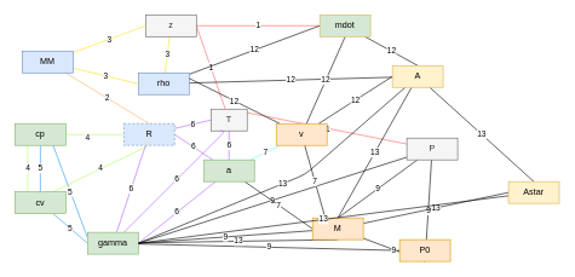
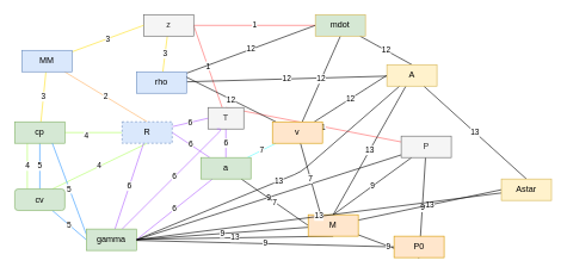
  <mxCell id="0" />
  <mxCell id="1" parent="0" />
  <mxCell id="2" style="edgeStyle=none;html=1;entryX=0.5;entryY=0;entryDx=0;entryDy=0;strokeColor=#FF6666;endArrow=none;endFill=0;" edge="1" parent="1" source="7" target="10"><mxGeometry relative="1" as="geometry" /></mxCell>
  <mxCell id="3" value="1" style="edgeLabel;html=1;align=center;verticalAlign=middle;resizable=0;points=[];" vertex="1" connectable="0" parent="2"><mxGeometry x="-0.105" relative="1" as="geometry"><mxPoint as="offset" /></mxGeometry></mxCell>
  <mxCell id="4" value="9" style="edgeStyle=none;html=1;entryX=0.5;entryY=1;entryDx=0;entryDy=0;strokeColor=default;endArrow=none;endFill=0;" edge="1" parent="1" source="7" target="50"><mxGeometry relative="1" as="geometry" /></mxCell>
  <mxCell id="5" value="9" style="edgeStyle=none;html=1;entryX=0.5;entryY=0;entryDx=0;entryDy=0;strokeColor=default;endArrow=none;endFill=0;" edge="1" parent="1" source="7" target="44"><mxGeometry relative="1" as="geometry" /></mxCell>
  <mxCell id="6" value="9" style="edgeStyle=none;html=1;entryX=1;entryY=0.5;entryDx=0;entryDy=0;strokeColor=default;endArrow=none;endFill=0;" edge="1" parent="1" source="7" target="35"><mxGeometry relative="1" as="geometry" /></mxCell>
  <mxCell id="7" value="P" style="rounded=0;whiteSpace=wrap;html=1;fillColor=#f5f5f5;fontColor=#333333;strokeColor=#666666;" vertex="1" parent="1"><mxGeometry x="560" y="190" width="70" height="30" as="geometry" /></mxCell>
  <mxCell id="8" value="1" style="edgeStyle=none;html=1;entryX=1;entryY=0.5;entryDx=0;entryDy=0;endArrow=none;endFill=0;strokeColor=#FF6666;" edge="1" parent="1" source="10" target="13"><mxGeometry relative="1" as="geometry" /></mxCell>
  <mxCell id="9" value="6" style="edgeStyle=none;html=1;entryX=0.5;entryY=0;entryDx=0;entryDy=0;strokeColor=#B266FF;endArrow=none;endFill=0;" edge="1" parent="1" source="10" target="40"><mxGeometry relative="1" as="geometry" /></mxCell>
  <mxCell id="10" value="T" style="rounded=0;whiteSpace=wrap;html=1;fillColor=#f5f5f5;fontColor=#333333;strokeColor=#666666;" vertex="1" parent="1"><mxGeometry x="290" y="150" width="50" height="30" as="geometry" /></mxCell>
  <mxCell id="11" value="1" style="edgeStyle=none;html=1;endArrow=none;endFill=0;exitX=1;exitY=0.5;exitDx=0;exitDy=0;strokeColor=#FF6666;" edge="1" parent="1" source="13" target="52"><mxGeometry relative="1" as="geometry" /></mxCell>
  <mxCell id="12" value="3" style="edgeStyle=none;html=1;strokeColor=#FFE121;endArrow=none;endFill=0;" edge="1" parent="1" source="13" target="25"><mxGeometry relative="1" as="geometry" /></mxCell>
  <mxCell id="13" value="z" style="rounded=0;whiteSpace=wrap;html=1;fillColor=#f5f5f5;fontColor=#333333;strokeColor=#666666;" vertex="1" parent="1"><mxGeometry x="200" y="20" width="70" height="30" as="geometry" /></mxCell>
  <mxCell id="14" value="2" style="edgeStyle=none;html=1;entryX=0.5;entryY=0;entryDx=0;entryDy=0;strokeColor=#FFB366;endArrow=none;endFill=0;" edge="1" parent="1" source="17" target="22"><mxGeometry relative="1" as="geometry" /></mxCell>
- <mxCell id="15" value="3" style="edgeStyle=none;html=1;entryX=0;entryY=0.5;entryDx=0;entryDy=0;strokeColor=#FFE121;endArrow=none;endFill=0;" edge="1" parent="1" source="17" target="25"><mxGeometry relative="1" as="geometry" /></mxCell>
+ <mxCell id="15" value="3" style="edgeStyle=none;html=1;strokeColor=#FFE121;endArrow=none;endFill=0;" edge="1" parent="1" source="17" target="30"><mxGeometry relative="1" as="geometry" /></mxCell>
  <mxCell id="16" value="3" style="edgeStyle=none;html=1;entryX=0;entryY=0.5;entryDx=0;entryDy=0;strokeColor=#FFE121;endArrow=none;endFill=0;" edge="1" parent="1" source="17" target="13"><mxGeometry relative="1" as="geometry" /></mxCell>
  <mxCell id="17" value="MM" style="rounded=0;whiteSpace=wrap;html=1;fillColor=#dae8fc;strokeColor=#6c8ebf;" vertex="1" parent="1"><mxGeometry x="30" y="70" width="70" height="30" as="geometry" /></mxCell>
  <mxCell id="18" value="4" style="edgeStyle=none;html=1;entryX=0;entryY=0.5;entryDx=0;entryDy=0;strokeColor=#B3FF66;endArrow=none;endFill=0;" edge="1" parent="1" source="22" target="30"><mxGeometry x="-0.333" y="5" relative="1" as="geometry"><mxPoint as="offset" /></mxGeometry></mxCell>
  <mxCell id="19" value="4" style="edgeStyle=none;html=1;entryX=0.75;entryY=0;entryDx=0;entryDy=0;strokeColor=#B3FF66;endArrow=none;endFill=0;exitX=0.5;exitY=1;exitDx=0;exitDy=0;" edge="1" parent="1" source="22" target="29"><mxGeometry relative="1" as="geometry" /></mxCell>
  <mxCell id="20" value="6" style="edgeStyle=none;html=1;entryX=0;entryY=0.5;entryDx=0;entryDy=0;strokeColor=#B266FF;endArrow=none;endFill=0;" edge="1" parent="1" source="22" target="10"><mxGeometry relative="1" as="geometry" /></mxCell>
  <mxCell id="21" value="6" style="edgeStyle=none;html=1;strokeColor=#B266FF;endArrow=none;endFill=0;" edge="1" parent="1" source="22" target="35"><mxGeometry relative="1" as="geometry" /></mxCell>
  <mxCell id="22" value="R" style="rounded=0;whiteSpace=wrap;html=1;fillColor=#dae8fc;strokeColor=#6c8ebf;dashed=1;" vertex="1" parent="1"><mxGeometry x="170" y="170" width="70" height="30" as="geometry" /></mxCell>
  <mxCell id="23" value="12" style="edgeStyle=none;html=1;entryX=0;entryY=0.5;entryDx=0;entryDy=0;strokeColor=default;endArrow=none;endFill=0;" edge="1" parent="1" source="25" target="52"><mxGeometry relative="1" as="geometry" /></mxCell>
  <mxCell id="24" value="12" style="edgeStyle=none;html=1;strokeColor=default;endArrow=none;endFill=0;" edge="1" parent="1" source="25" target="56"><mxGeometry relative="1" as="geometry" /></mxCell>
  <mxCell id="25" value="rho" style="rounded=0;whiteSpace=wrap;html=1;fillColor=#dae8fc;strokeColor=#6c8ebf;" vertex="1" parent="1"><mxGeometry x="190" y="100" width="70" height="30" as="geometry" /></mxCell>
  <mxCell id="26" value="4" style="edgeStyle=none;html=1;entryX=0.25;entryY=1;entryDx=0;entryDy=0;strokeColor=#B3FF66;endArrow=none;endFill=0;exitX=0.25;exitY=0;exitDx=0;exitDy=0;" edge="1" parent="1" source="29" target="30"><mxGeometry relative="1" as="geometry" /></mxCell>
  <mxCell id="27" value="5" style="edgeStyle=none;html=1;entryX=0;entryY=0.5;entryDx=0;entryDy=0;strokeColor=#3399FF;endArrow=none;endFill=0;" edge="1" parent="1" source="29" target="35"><mxGeometry relative="1" as="geometry" /></mxCell>
  <mxCell id="28" value="5" style="edgeStyle=none;html=1;entryX=0.5;entryY=1;entryDx=0;entryDy=0;strokeColor=#3399FF;endArrow=none;endFill=0;exitX=0.5;exitY=0;exitDx=0;exitDy=0;" edge="1" parent="1" source="29" target="30"><mxGeometry relative="1" as="geometry" /></mxCell>
- <mxCell id="29" value="cv" style="rounded=0;whiteSpace=wrap;html=1;fillColor=#d5e8d4;strokeColor=#82b366;" vertex="1" parent="1"><mxGeometry x="20" y="264" width="70" height="30" as="geometry" /></mxCell>
+ <mxCell id="29" value="cv" style="whiteSpace=wrap;html=1;fillColor=#d5e8d4;strokeColor=#82b366;rounded=1;" vertex="1" parent="1"><mxGeometry x="20" y="264" width="70" height="30" as="geometry" /></mxCell>
  <mxCell id="30" value="cp" style="rounded=0;whiteSpace=wrap;html=1;fillColor=#d5e8d4;strokeColor=#82b366;" vertex="1" parent="1"><mxGeometry x="20" y="170" width="70" height="30" as="geometry" /></mxCell>
  <mxCell id="31" value="5" style="edgeStyle=none;html=1;entryX=0.75;entryY=1;entryDx=0;entryDy=0;strokeColor=#3399FF;endArrow=none;endFill=0;exitX=0;exitY=0.25;exitDx=0;exitDy=0;" edge="1" parent="1" source="35" target="30"><mxGeometry relative="1" as="geometry" /></mxCell>
  <mxCell id="32" value="6" style="edgeStyle=none;html=1;entryX=0.25;entryY=1;entryDx=0;entryDy=0;strokeColor=#B266FF;endArrow=none;endFill=0;" edge="1" parent="1" source="35" target="10"><mxGeometry relative="1" as="geometry"><Array as="points"><mxPoint x="310" y="180" /></Array></mxGeometry></mxCell>
  <mxCell id="33" value="9" style="edgeStyle=none;html=1;entryX=0;entryY=0.5;entryDx=0;entryDy=0;strokeColor=default;endArrow=none;endFill=0;" edge="1" parent="1" source="35" target="50"><mxGeometry relative="1" as="geometry" /></mxCell>
  <mxCell id="34" value="13" style="edgeStyle=none;html=1;strokeColor=default;endArrow=none;endFill=0;entryX=0.5;entryY=1;entryDx=0;entryDy=0;" edge="1" parent="1" source="35" target="44"><mxGeometry relative="1" as="geometry" /></mxCell>
  <mxCell id="35" value="gamma" style="rounded=0;whiteSpace=wrap;html=1;fillColor=#d5e8d4;strokeColor=#82b366;" vertex="1" parent="1"><mxGeometry x="120" y="320" width="70" height="30" as="geometry" /></mxCell>
  <mxCell id="36" value="6" style="edgeStyle=none;html=1;entryX=1;entryY=0.5;entryDx=0;entryDy=0;strokeColor=#B266FF;endArrow=none;endFill=0;" edge="1" parent="1" source="40" target="22"><mxGeometry relative="1" as="geometry" /></mxCell>
  <mxCell id="37" value="6" style="edgeStyle=none;html=1;entryX=1;entryY=0.5;entryDx=0;entryDy=0;strokeColor=#B266FF;endArrow=none;endFill=0;" edge="1" parent="1" source="40" target="35"><mxGeometry relative="1" as="geometry" /></mxCell>
  <mxCell id="38" value="7" style="edgeStyle=none;html=1;strokeColor=#66FFFF;endArrow=none;endFill=0;" edge="1" parent="1" source="40" target="49"><mxGeometry relative="1" as="geometry" /></mxCell>
  <mxCell id="39" value="7" style="edgeStyle=none;html=1;entryX=0;entryY=0.5;entryDx=0;entryDy=0;strokeColor=default;endArrow=none;endFill=0;" edge="1" parent="1" source="40" target="44"><mxGeometry relative="1" as="geometry" /></mxCell>
  <mxCell id="40" value="a" style="rounded=0;whiteSpace=wrap;html=1;fillColor=#d5e8d4;strokeColor=#82b366;" vertex="1" parent="1"><mxGeometry x="280" y="220" width="70" height="30" as="geometry" /></mxCell>
  <mxCell id="41" value="9" style="edgeStyle=none;html=1;entryX=0.5;entryY=1;entryDx=0;entryDy=0;strokeColor=default;endArrow=none;endFill=0;" edge="1" parent="1" source="44" target="50"><mxGeometry relative="1" as="geometry" /></mxCell>
  <mxCell id="42" value="9" style="edgeStyle=none;html=1;entryX=1;entryY=0.5;entryDx=0;entryDy=0;strokeColor=default;endArrow=none;endFill=0;" edge="1" parent="1" source="44" target="35"><mxGeometry relative="1" as="geometry" /></mxCell>
  <mxCell id="43" value="13" style="edgeStyle=none;html=1;entryX=0;entryY=0.5;entryDx=0;entryDy=0;strokeColor=default;endArrow=none;endFill=0;" edge="1" parent="1" source="44" target="58"><mxGeometry relative="1" as="geometry" /></mxCell>
  <mxCell id="44" value="M" style="rounded=0;whiteSpace=wrap;html=1;fillColor=#ffe6cc;strokeColor=#d79b00;" vertex="1" parent="1"><mxGeometry x="430" y="300" width="70" height="30" as="geometry" /></mxCell>
  <mxCell id="45" value="7" style="edgeStyle=none;html=1;entryX=0.25;entryY=0;entryDx=0;entryDy=0;strokeColor=default;endArrow=none;endFill=0;" edge="1" parent="1" source="49" target="44"><mxGeometry relative="1" as="geometry" /></mxCell>
  <mxCell id="46" value="12" style="edgeStyle=none;html=1;entryX=0.5;entryY=1;entryDx=0;entryDy=0;strokeColor=default;endArrow=none;endFill=0;" edge="1" parent="1" source="49" target="52"><mxGeometry relative="1" as="geometry" /></mxCell>
  <mxCell id="47" value="12" style="edgeStyle=none;html=1;entryX=0;entryY=0.5;entryDx=0;entryDy=0;strokeColor=default;endArrow=none;endFill=0;" edge="1" parent="1" source="49" target="56"><mxGeometry relative="1" as="geometry" /></mxCell>
  <mxCell id="48" value="12" style="edgeStyle=none;html=1;entryX=1;entryY=0.25;entryDx=0;entryDy=0;strokeColor=default;endArrow=none;endFill=0;" edge="1" parent="1" source="49" target="25"><mxGeometry relative="1" as="geometry" /></mxCell>
  <mxCell id="49" value="v" style="rounded=0;whiteSpace=wrap;html=1;fillColor=#ffe6cc;strokeColor=#d79b00;" vertex="1" parent="1"><mxGeometry x="380" y="170" width="70" height="30" as="geometry" /></mxCell>
  <mxCell id="50" value="P0" style="rounded=0;whiteSpace=wrap;html=1;fillColor=#ffe6cc;strokeColor=#d79b00;" vertex="1" parent="1"><mxGeometry x="550" y="330" width="70" height="30" as="geometry" /></mxCell>
  <mxCell id="51" value="12" style="edgeStyle=none;html=1;entryX=0.5;entryY=0;entryDx=0;entryDy=0;strokeColor=default;endArrow=none;endFill=0;" edge="1" parent="1" source="52" target="56"><mxGeometry relative="1" as="geometry" /></mxCell>
  <mxCell id="52" value="mdot" style="rounded=0;whiteSpace=wrap;html=1;fillColor=#d5e8d4;strokeColor=#d6b656;" vertex="1" parent="1"><mxGeometry x="440" y="20" width="70" height="30" as="geometry" /></mxCell>
  <mxCell id="53" value="13" style="edgeStyle=none;html=1;entryX=0.5;entryY=0;entryDx=0;entryDy=0;strokeColor=default;endArrow=none;endFill=0;" edge="1" parent="1" source="56" target="58"><mxGeometry relative="1" as="geometry" /></mxCell>
  <mxCell id="54" value="13" style="edgeStyle=none;html=1;entryX=0.5;entryY=0;entryDx=0;entryDy=0;strokeColor=default;endArrow=none;endFill=0;" edge="1" parent="1" source="56" target="44"><mxGeometry relative="1" as="geometry" /></mxCell>
  <mxCell id="55" value="13" style="edgeStyle=none;html=1;entryX=1;entryY=0.5;entryDx=0;entryDy=0;strokeColor=default;endArrow=none;endFill=0;" edge="1" parent="1" source="56" target="35"><mxGeometry relative="1" as="geometry"><Array as="points"><mxPoint x="420" y="240" /></Array></mxGeometry></mxCell>
  <mxCell id="56" value="A" style="rounded=0;whiteSpace=wrap;html=1;fillColor=#fff2cc;strokeColor=#d6b656;" vertex="1" parent="1"><mxGeometry x="540" y="90" width="70" height="30" as="geometry" /></mxCell>
  <mxCell id="57" value="13" style="edgeStyle=none;html=1;entryX=1;entryY=0.5;entryDx=0;entryDy=0;strokeColor=default;endArrow=none;endFill=0;" edge="1" parent="1" source="58" target="35"><mxGeometry relative="1" as="geometry" /></mxCell>
  <mxCell id="58" value="Astar" style="rounded=0;whiteSpace=wrap;html=1;fillColor=#fff2cc;strokeColor=#d6b656;" vertex="1" parent="1"><mxGeometry x="700" y="250" width="70" height="30" as="geometry" /></mxCell>
